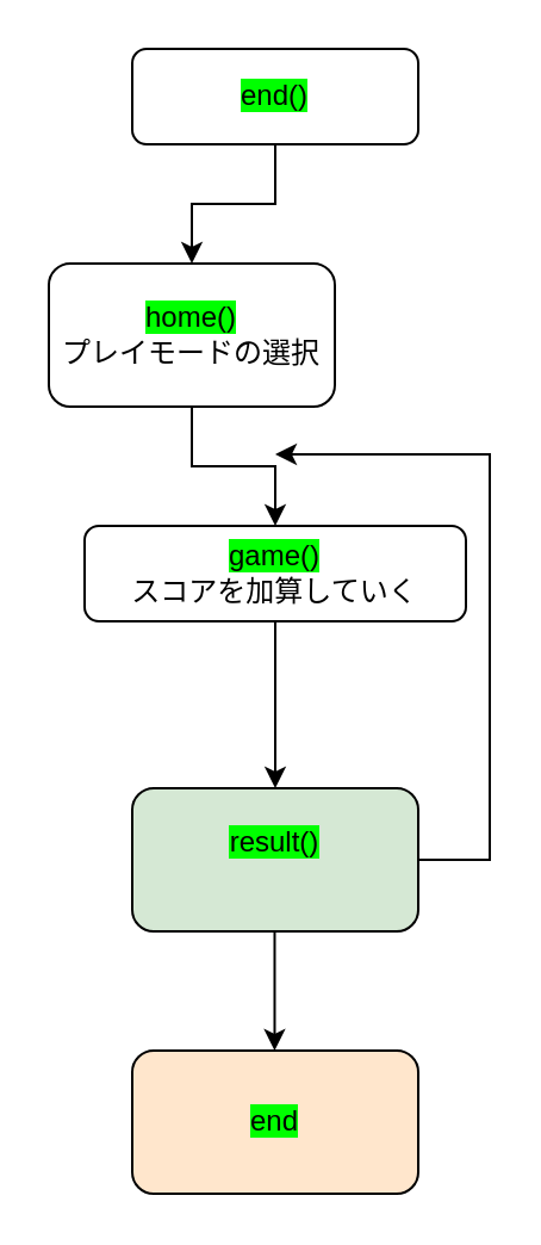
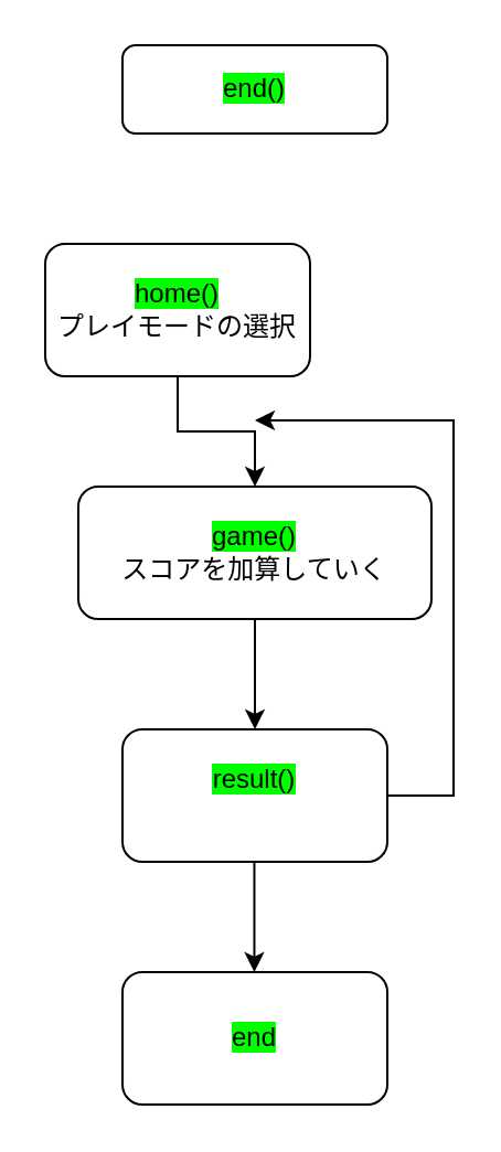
  <mxCell id="0" />
  <mxCell id="1" parent="0" />
- <mxCell id="2" style="edgeStyle=orthogonalEdgeStyle;rounded=0;orthogonalLoop=1;jettySize=auto;html=1;exitX=0.5;exitY=1;exitDx=0;exitDy=0;entryX=0.5;entryY=0;entryDx=0;entryDy=0;" edge="1" parent="1" source="3" target="5"><mxGeometry relative="1" as="geometry" /></mxCell>
  <mxCell id="3" value="&lt;span style=&quot;background-color: rgb(0, 255, 0);&quot;&gt;end()&lt;/span&gt;" style="rounded=1;whiteSpace=wrap;html=1;fontSize=12;glass=0;strokeWidth=1;shadow=0;" parent="1" vertex="1"><mxGeometry x="55" y="20" width="120" height="40" as="geometry" /></mxCell>
  <mxCell id="4" style="edgeStyle=orthogonalEdgeStyle;rounded=0;orthogonalLoop=1;jettySize=auto;html=1;exitX=0.5;exitY=1;exitDx=0;exitDy=0;entryX=0.5;entryY=0;entryDx=0;entryDy=0;" edge="1" parent="1" source="5" target="7"><mxGeometry relative="1" as="geometry" /></mxCell>
  <mxCell id="5" value="&lt;span style=&quot;background-color: rgb(0, 255, 0);&quot;&gt;home()&lt;/span&gt;&lt;div&gt;プレイモードの選択&lt;/div&gt;" style="rounded=1;whiteSpace=wrap;html=1;" vertex="1" parent="1"><mxGeometry x="20" y="110" width="120" height="60" as="geometry" /></mxCell>
  <mxCell id="6" style="edgeStyle=orthogonalEdgeStyle;rounded=0;orthogonalLoop=1;jettySize=auto;html=1;entryX=0.5;entryY=0;entryDx=0;entryDy=0;" edge="1" parent="1" source="7" target="9"><mxGeometry relative="1" as="geometry" /></mxCell>
- <mxCell id="7" value="&lt;span style=&quot;background-color: rgb(0, 255, 0);&quot;&gt;game()&lt;/span&gt;&lt;br class=&quot;Apple-interchange-newline&quot;&gt;スコアを加算していく" style="rounded=1;whiteSpace=wrap;html=1;" vertex="1" parent="1"><mxGeometry x="35" y="220" width="160" height="40" as="geometry" /></mxCell>
+ <mxCell id="7" value="&lt;span style=&quot;background-color: rgb(0, 255, 0);&quot;&gt;game()&lt;/span&gt;&lt;br class=&quot;Apple-interchange-newline&quot;&gt;スコアを加算していく" style="rounded=1;whiteSpace=wrap;html=1;" vertex="1" parent="1"><mxGeometry x="35" y="220" width="160" height="60" as="geometry" /></mxCell>
  <mxCell id="8" style="edgeStyle=orthogonalEdgeStyle;rounded=0;orthogonalLoop=1;jettySize=auto;html=1;exitX=1;exitY=0.5;exitDx=0;exitDy=0;" edge="1" parent="1"><mxGeometry relative="1" as="geometry"><mxPoint x="115" y="190" as="targetPoint" /><mxPoint x="175" y="350" as="sourcePoint" /><Array as="points"><mxPoint x="175" y="360" /><mxPoint x="205" y="360" /><mxPoint x="205" y="190" /></Array></mxGeometry></mxCell>
- <mxCell id="9" value="&lt;span style=&quot;background-color: rgb(0, 255, 0);&quot;&gt;result()&lt;/span&gt;&lt;div&gt;&lt;br&gt;&lt;/div&gt;" style="rounded=1;whiteSpace=wrap;html=1;fillColor=#d5e8d4;" vertex="1" parent="1"><mxGeometry x="55" y="330" width="120" height="60" as="geometry" /></mxCell>
+ <mxCell id="9" value="&lt;span style=&quot;background-color: rgb(0, 255, 0);&quot;&gt;result()&lt;/span&gt;&lt;div&gt;&lt;br&gt;&lt;/div&gt;" style="rounded=1;whiteSpace=wrap;html=1;" vertex="1" parent="1"><mxGeometry x="55" y="330" width="120" height="60" as="geometry" /></mxCell>
  <mxCell id="10" style="edgeStyle=orthogonalEdgeStyle;rounded=0;orthogonalLoop=1;jettySize=auto;html=1;entryX=0.5;entryY=0;entryDx=0;entryDy=0;" edge="1" parent="1"><mxGeometry relative="1" as="geometry"><mxPoint x="114.74" y="390" as="sourcePoint" /><mxPoint x="114.74" y="440" as="targetPoint" /></mxGeometry></mxCell>
- <mxCell id="11" value="&lt;span style=&quot;background-color: rgb(0, 255, 0);&quot;&gt;end&lt;/span&gt;" style="rounded=1;whiteSpace=wrap;html=1;fillColor=#ffe6cc;" vertex="1" parent="1"><mxGeometry x="55" y="440" width="120" height="60" as="geometry" /></mxCell>
+ <mxCell id="11" value="&lt;span style=&quot;background-color: rgb(0, 255, 0);&quot;&gt;end&lt;/span&gt;" style="rounded=1;whiteSpace=wrap;html=1;" vertex="1" parent="1"><mxGeometry x="55" y="440" width="120" height="60" as="geometry" /></mxCell>
